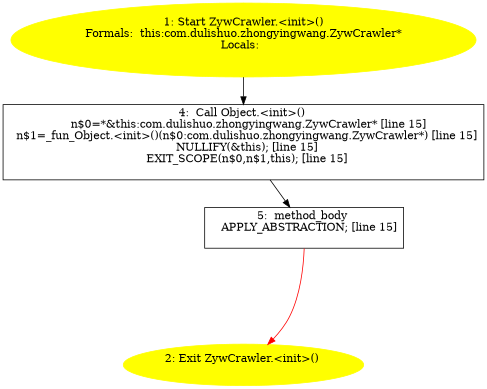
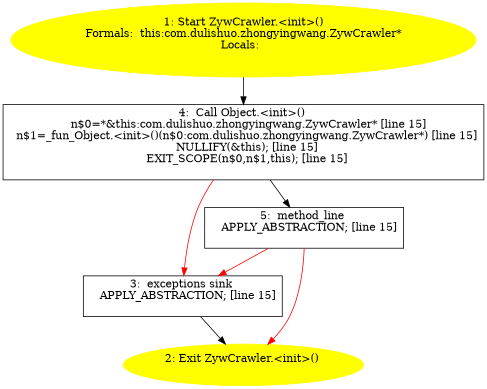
  digraph {
    node [shape=box]
    n1 [color=yellow label="1: Start ZywCrawler.<init>()\nFormals:  this:com.dulishuo.zhongyingwang.ZywCrawler*\nLocals:  \n  " style=filled shape=""]
    n2 [label="4:  Call Object.<init>() \n   n$0=*&this:com.dulishuo.zhongyingwang.ZywCrawler* [line 15]\n  n$1=_fun_Object.<init>()(n$0:com.dulishuo.zhongyingwang.ZywCrawler*) [line 15]\n  NULLIFY(&this); [line 15]\n  EXIT_SCOPE(n$0,n$1,this); [line 15]\n "]
-   n4 [label="5:  method_body \n   APPLY_ABSTRACTION; [line 15]\n "]
+   n3 [label="3:  exceptions sink \n   APPLY_ABSTRACTION; [line 15]\n "]
+   n4 [label="5:  method_line \n   APPLY_ABSTRACTION; [line 15]\n "]
    n5 [color=yellow label="2: Exit ZywCrawler.<init>() \n  " style=filled shape=""]
    n1 -> n2
+   n2 -> n3 [color=red]
    n2 -> n4
+   n3 -> n5
+   n4 -> n3 [color=red]
    n4 -> n5 [color=red]
  }
